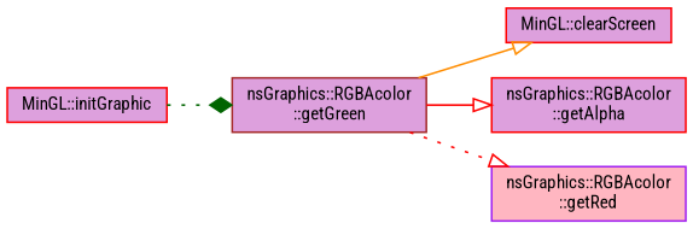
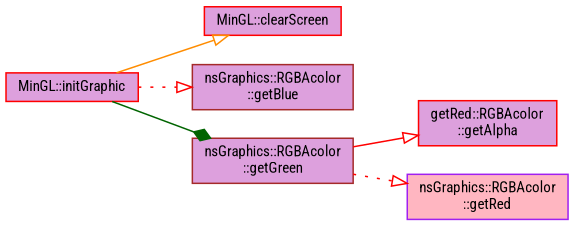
  digraph {
    fontname="Roboto Condensed"
    rankdir=LR
    node [color=red fillcolor=plum fontname="Roboto Condensed" fontsize=10 shape=record style=filled]
    edge [arrowhead=onormal color=red fontname="Roboto Condensed" fontsize=10 labelfontname=Helvetica labelfontsize=10 style=dotted]
    n1 [fontcolor=black height=0.2 label="MinGL::initGraphic" width=0.4]
    n2 [height=0.2 label="MinGL::clearScreen" width=0.4]
+   n3 [color=brown height=0.2 label="nsGraphics::RGBAcolor\l::getBlue" width=0.4]
    n4 [color=brown height=0.2 label="nsGraphics::RGBAcolor\l::getGreen" width=0.4]
-   n5 [height=0.2 label="nsGraphics::RGBAcolor\l::getAlpha" width=0.4]
+   n5 [height=0.2 label="getRed::RGBAcolor\l::getAlpha" width=0.4]
    n6 [color=purple fillcolor=lightpink height=0.2 label="nsGraphics::RGBAcolor\l::getRed" width=0.4]
-   n4 -> n2 [color=darkorange style=solid]
-   n1 -> n4 [arrowhead=diamond color=darkgreen]
+   n1 -> n2 [color=darkorange style=solid]
+   n1 -> n3
+   n1 -> n4 [arrowhead=diamond color=darkgreen style=solid]
    n4 -> n5 [style=solid]
    n4 -> n6
  }
